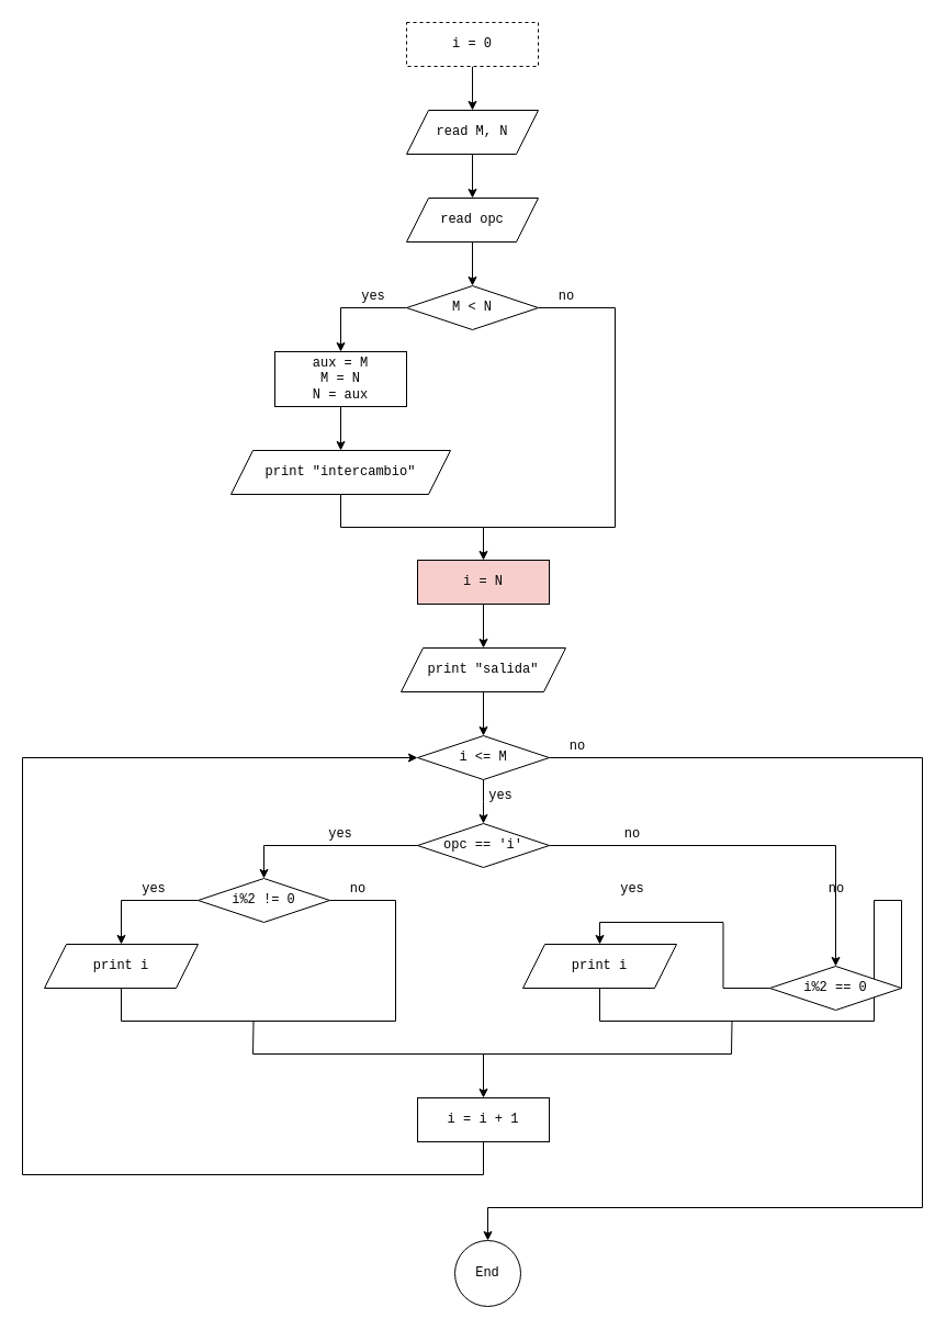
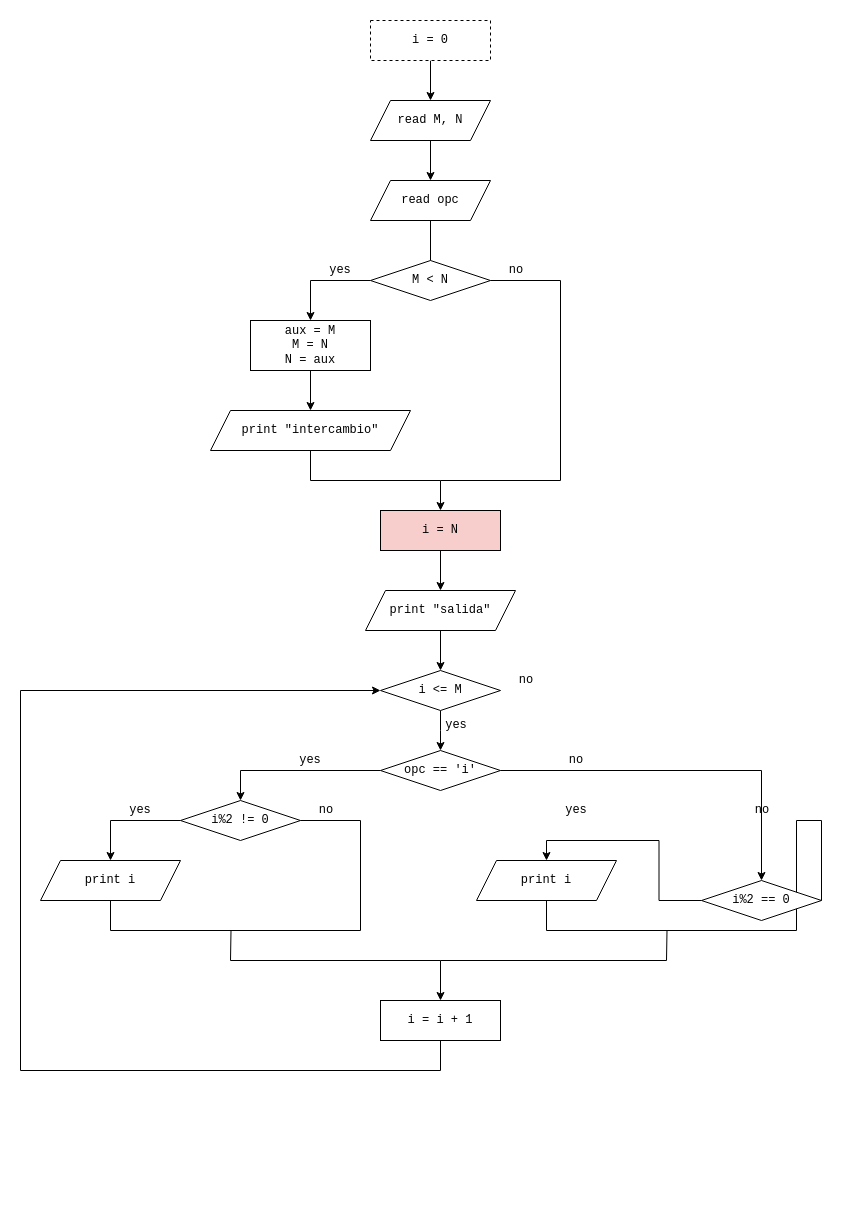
  <mxCell id="0" />
  <mxCell id="1" parent="0" />
  <mxCell id="2" style="edgeStyle=orthogonalEdgeStyle;rounded=0;orthogonalLoop=1;jettySize=auto;html=1;exitX=0.5;exitY=1;exitDx=0;exitDy=0;entryX=0.5;entryY=0;entryDx=0;entryDy=0;fontFamily=Courier New;" parent="1" source="3" target="8" edge="1"><mxGeometry relative="1" as="geometry" /></mxCell>
  <mxCell id="3" value="i = 0" style="rounded=0;whiteSpace=wrap;html=1;fontFamily=Courier New;dashed=1;" parent="1" vertex="1"><mxGeometry x="370" y="20" width="120" height="40" as="geometry" /></mxCell>
  <mxCell id="4" style="edgeStyle=orthogonalEdgeStyle;rounded=0;orthogonalLoop=1;jettySize=auto;html=1;exitX=0.5;exitY=1;exitDx=0;exitDy=0;entryX=0.5;entryY=0;entryDx=0;entryDy=0;fontFamily=Courier New;" parent="1" source="6" edge="1"><mxGeometry relative="1" as="geometry"><mxPoint x="440" y="750" as="targetPoint" /></mxGeometry></mxCell>
- <mxCell id="5" style="edgeStyle=orthogonalEdgeStyle;rounded=0;orthogonalLoop=1;jettySize=auto;html=1;exitX=1;exitY=0.5;exitDx=0;exitDy=0;entryX=0.5;entryY=0;entryDx=0;entryDy=0;endArrow=classic;endFill=1;" edge="1" parent="1" source="6" target="27"><mxGeometry relative="1" as="geometry"><Array as="points"><mxPoint x="840" y="690" /><mxPoint x="840" y="1100" /><mxPoint x="444" y="1100" /></Array></mxGeometry></mxCell>
  <mxCell id="6" value="i &amp;lt;= M" style="rhombus;whiteSpace=wrap;html=1;fontFamily=Courier New;" parent="1" vertex="1"><mxGeometry x="380" y="670" width="120" height="40" as="geometry" /></mxCell>
  <mxCell id="7" style="edgeStyle=orthogonalEdgeStyle;rounded=0;orthogonalLoop=1;jettySize=auto;html=1;exitX=0.5;exitY=1;exitDx=0;exitDy=0;entryX=0.5;entryY=0;entryDx=0;entryDy=0;endArrow=classic;endFill=1;" edge="1" parent="1" source="8" target="33"><mxGeometry relative="1" as="geometry" /></mxCell>
  <mxCell id="8" value="read M, N" style="shape=parallelogram;perimeter=parallelogramPerimeter;whiteSpace=wrap;html=1;fixedSize=1;fontFamily=Courier New;" parent="1" vertex="1"><mxGeometry x="370" y="100" width="120" height="40" as="geometry" /></mxCell>
  <mxCell id="9" value="yes" style="text;html=1;strokeColor=none;fillColor=none;align=center;verticalAlign=middle;whiteSpace=wrap;rounded=0;fontFamily=Courier New;" parent="1" vertex="1"><mxGeometry x="436" y="715" width="40" height="20" as="geometry" /></mxCell>
  <mxCell id="10" value="no" style="text;html=1;strokeColor=none;fillColor=none;align=center;verticalAlign=middle;whiteSpace=wrap;rounded=0;fontFamily=Courier New;" parent="1" vertex="1"><mxGeometry x="506" y="670" width="40" height="20" as="geometry" /></mxCell>
  <mxCell id="11" style="edgeStyle=orthogonalEdgeStyle;rounded=0;orthogonalLoop=1;jettySize=auto;html=1;exitX=0;exitY=0.5;exitDx=0;exitDy=0;endArrow=classic;endFill=1;" edge="1" parent="1" source="13" target="29"><mxGeometry relative="1" as="geometry" /></mxCell>
  <mxCell id="12" style="edgeStyle=orthogonalEdgeStyle;rounded=0;orthogonalLoop=1;jettySize=auto;html=1;exitX=1;exitY=0.5;exitDx=0;exitDy=0;endArrow=none;endFill=0;" edge="1" parent="1" source="13"><mxGeometry relative="1" as="geometry"><mxPoint x="440" y="480" as="targetPoint" /><Array as="points"><mxPoint x="560" y="280" /><mxPoint x="560" y="480" /></Array></mxGeometry></mxCell>
  <mxCell id="13" value="M &amp;lt; N" style="rhombus;whiteSpace=wrap;html=1;fontFamily=Courier New;" vertex="1" parent="1"><mxGeometry x="370" y="260" width="120" height="40" as="geometry" /></mxCell>
  <mxCell id="14" value="yes" style="text;html=1;strokeColor=none;fillColor=none;align=center;verticalAlign=middle;whiteSpace=wrap;rounded=0;fontFamily=Courier New;" vertex="1" parent="1"><mxGeometry x="320" y="260" width="40" height="20" as="geometry" /></mxCell>
  <mxCell id="15" value="no" style="text;html=1;strokeColor=none;fillColor=none;align=center;verticalAlign=middle;whiteSpace=wrap;rounded=0;fontFamily=Courier New;" vertex="1" parent="1"><mxGeometry x="496" y="260" width="40" height="20" as="geometry" /></mxCell>
  <mxCell id="16" style="edgeStyle=orthogonalEdgeStyle;rounded=0;orthogonalLoop=1;jettySize=auto;html=1;exitX=0.5;exitY=1;exitDx=0;exitDy=0;entryX=0;entryY=0.5;entryDx=0;entryDy=0;endArrow=classic;endFill=1;" edge="1" parent="1" source="17" target="6"><mxGeometry relative="1" as="geometry"><Array as="points"><mxPoint x="440" y="1070" /><mxPoint x="20" y="1070" /><mxPoint x="20" y="690" /></Array></mxGeometry></mxCell>
  <mxCell id="17" value="i = i + 1" style="rounded=0;whiteSpace=wrap;html=1;fontFamily=Courier New;" vertex="1" parent="1"><mxGeometry x="380" y="1000" width="120" height="40" as="geometry" /></mxCell>
  <mxCell id="18" style="edgeStyle=orthogonalEdgeStyle;rounded=0;orthogonalLoop=1;jettySize=auto;html=1;exitX=0.5;exitY=1;exitDx=0;exitDy=0;endArrow=classic;endFill=1;" edge="1" parent="1" source="19" target="21"><mxGeometry relative="1" as="geometry" /></mxCell>
  <mxCell id="19" value="print &quot;intercambio&quot;" style="shape=parallelogram;perimeter=parallelogramPerimeter;whiteSpace=wrap;html=1;fixedSize=1;fontFamily=Courier New;" vertex="1" parent="1"><mxGeometry x="210" y="410" width="200" height="40" as="geometry" /></mxCell>
  <mxCell id="20" style="edgeStyle=orthogonalEdgeStyle;rounded=0;orthogonalLoop=1;jettySize=auto;html=1;exitX=0.5;exitY=1;exitDx=0;exitDy=0;entryX=0.5;entryY=0;entryDx=0;entryDy=0;endArrow=classic;endFill=1;" edge="1" parent="1" source="21" target="31"><mxGeometry relative="1" as="geometry" /></mxCell>
  <mxCell id="21" value="i = N" style="rounded=0;whiteSpace=wrap;html=1;fontFamily=Courier New;fillColor=#f8cecc;" vertex="1" parent="1"><mxGeometry x="380" y="510" width="120" height="40" as="geometry" /></mxCell>
  <mxCell id="22" style="edgeStyle=orthogonalEdgeStyle;rounded=0;orthogonalLoop=1;jettySize=auto;html=1;exitX=0;exitY=0.5;exitDx=0;exitDy=0;endArrow=classic;endFill=1;" edge="1" parent="1" source="24" target="36"><mxGeometry relative="1" as="geometry"><mxPoint x="320" y="810" as="targetPoint" /></mxGeometry></mxCell>
  <mxCell id="23" style="edgeStyle=orthogonalEdgeStyle;rounded=0;orthogonalLoop=1;jettySize=auto;html=1;exitX=1;exitY=0.5;exitDx=0;exitDy=0;entryX=0.5;entryY=0;entryDx=0;entryDy=0;endArrow=classic;endFill=1;" edge="1" parent="1" source="24" target="43"><mxGeometry relative="1" as="geometry" /></mxCell>
  <mxCell id="24" value="opc == 'i'" style="rhombus;whiteSpace=wrap;html=1;fontFamily=Courier New;" vertex="1" parent="1"><mxGeometry x="380" y="750" width="120" height="40" as="geometry" /></mxCell>
  <mxCell id="25" value="no" style="text;html=1;strokeColor=none;fillColor=none;align=center;verticalAlign=middle;whiteSpace=wrap;rounded=0;fontFamily=Courier New;" vertex="1" parent="1"><mxGeometry x="556" y="750" width="40" height="20" as="geometry" /></mxCell>
  <mxCell id="26" value="yes" style="text;html=1;strokeColor=none;fillColor=none;align=center;verticalAlign=middle;whiteSpace=wrap;rounded=0;fontFamily=Courier New;" vertex="1" parent="1"><mxGeometry x="290" y="750" width="40" height="20" as="geometry" /></mxCell>
- <mxCell id="27" value="End" style="ellipse;whiteSpace=wrap;html=1;aspect=fixed;fontFamily=Courier New;" vertex="1" parent="1"><mxGeometry x="414" y="1130" width="60" height="60" as="geometry" /></mxCell>
  <mxCell id="28" style="edgeStyle=orthogonalEdgeStyle;rounded=0;orthogonalLoop=1;jettySize=auto;html=1;exitX=0.5;exitY=1;exitDx=0;exitDy=0;entryX=0.5;entryY=0;entryDx=0;entryDy=0;endArrow=classic;endFill=1;" edge="1" parent="1" source="29" target="19"><mxGeometry relative="1" as="geometry" /></mxCell>
  <mxCell id="29" value="aux = M&lt;br&gt;M = N&lt;br&gt;N = aux" style="rounded=0;whiteSpace=wrap;html=1;fontFamily=Courier New;" vertex="1" parent="1"><mxGeometry x="250" y="320" width="120" height="50" as="geometry" /></mxCell>
  <mxCell id="30" style="edgeStyle=orthogonalEdgeStyle;rounded=0;orthogonalLoop=1;jettySize=auto;html=1;exitX=0.5;exitY=1;exitDx=0;exitDy=0;endArrow=classic;endFill=1;" edge="1" parent="1" source="31" target="6"><mxGeometry relative="1" as="geometry" /></mxCell>
  <mxCell id="31" value="print &quot;salida&quot;" style="shape=parallelogram;perimeter=parallelogramPerimeter;whiteSpace=wrap;html=1;fixedSize=1;fontFamily=Courier New;" vertex="1" parent="1"><mxGeometry x="365" y="590" width="150" height="40" as="geometry" /></mxCell>
- <mxCell id="32" style="edgeStyle=orthogonalEdgeStyle;rounded=0;orthogonalLoop=1;jettySize=auto;html=1;exitX=0.5;exitY=1;exitDx=0;exitDy=0;entryX=0.5;entryY=0;entryDx=0;entryDy=0;endArrow=classic;endFill=1;" edge="1" parent="1" source="33" target="13"><mxGeometry relative="1" as="geometry" /></mxCell>
+ <mxCell id="32" style="edgeStyle=orthogonalEdgeStyle;rounded=0;orthogonalLoop=1;jettySize=auto;html=1;exitX=0.5;exitY=1;exitDx=0;exitDy=0;entryX=0.5;entryY=0;entryDx=0;entryDy=0;endArrow=none;endFill=1;" edge="1" parent="1" source="33" target="13"><mxGeometry relative="1" as="geometry" /></mxCell>
  <mxCell id="33" value="read opc" style="shape=parallelogram;perimeter=parallelogramPerimeter;whiteSpace=wrap;html=1;fixedSize=1;fontFamily=Courier New;" vertex="1" parent="1"><mxGeometry x="370" y="180" width="120" height="40" as="geometry" /></mxCell>
  <mxCell id="34" style="edgeStyle=orthogonalEdgeStyle;rounded=0;orthogonalLoop=1;jettySize=auto;html=1;exitX=0;exitY=0.5;exitDx=0;exitDy=0;entryX=0.5;entryY=0;entryDx=0;entryDy=0;endArrow=classic;endFill=1;" edge="1" parent="1" source="36" target="38"><mxGeometry relative="1" as="geometry" /></mxCell>
  <mxCell id="35" style="edgeStyle=orthogonalEdgeStyle;rounded=0;orthogonalLoop=1;jettySize=auto;html=1;exitX=1;exitY=0.5;exitDx=0;exitDy=0;endArrow=none;endFill=0;" edge="1" parent="1" source="36"><mxGeometry relative="1" as="geometry"><mxPoint x="230" y="930" as="targetPoint" /><Array as="points"><mxPoint x="360" y="820" /><mxPoint x="360" y="930" /></Array></mxGeometry></mxCell>
  <mxCell id="36" value="i%2 != 0" style="rhombus;whiteSpace=wrap;html=1;fontFamily=Courier New;" vertex="1" parent="1"><mxGeometry x="180" y="800" width="120" height="40" as="geometry" /></mxCell>
  <mxCell id="37" style="edgeStyle=orthogonalEdgeStyle;rounded=0;orthogonalLoop=1;jettySize=auto;html=1;exitX=0.5;exitY=1;exitDx=0;exitDy=0;endArrow=none;endFill=0;" edge="1" parent="1" source="38"><mxGeometry relative="1" as="geometry"><mxPoint x="230" y="960" as="targetPoint" /></mxGeometry></mxCell>
  <mxCell id="38" value="print i" style="shape=parallelogram;perimeter=parallelogramPerimeter;whiteSpace=wrap;html=1;fixedSize=1;fontFamily=Courier New;" vertex="1" parent="1"><mxGeometry x="40" y="860" width="140" height="40" as="geometry" /></mxCell>
  <mxCell id="39" value="no" style="text;html=1;strokeColor=none;fillColor=none;align=center;verticalAlign=middle;whiteSpace=wrap;rounded=0;fontFamily=Courier New;" vertex="1" parent="1"><mxGeometry x="306" y="800" width="40" height="20" as="geometry" /></mxCell>
  <mxCell id="40" value="yes" style="text;html=1;strokeColor=none;fillColor=none;align=center;verticalAlign=middle;whiteSpace=wrap;rounded=0;fontFamily=Courier New;" vertex="1" parent="1"><mxGeometry x="120" y="800" width="40" height="20" as="geometry" /></mxCell>
  <mxCell id="41" style="edgeStyle=orthogonalEdgeStyle;rounded=0;orthogonalLoop=1;jettySize=auto;html=1;exitX=0;exitY=0.5;exitDx=0;exitDy=0;entryX=0.5;entryY=0;entryDx=0;entryDy=0;endArrow=classic;endFill=1;" edge="1" parent="1" source="43" target="45"><mxGeometry relative="1" as="geometry" /></mxCell>
  <mxCell id="42" style="edgeStyle=orthogonalEdgeStyle;rounded=0;orthogonalLoop=1;jettySize=auto;html=1;exitX=1;exitY=0.5;exitDx=0;exitDy=0;endArrow=none;endFill=0;" edge="1" parent="1" source="43"><mxGeometry relative="1" as="geometry"><mxPoint x="666" y="930" as="targetPoint" /><Array as="points"><mxPoint x="796" y="820" /><mxPoint x="796" y="930" /></Array></mxGeometry></mxCell>
  <mxCell id="43" value="i%2 == 0" style="rhombus;whiteSpace=wrap;html=1;fontFamily=Courier New;" vertex="1" parent="1"><mxGeometry x="701" y="880" width="120" height="40" as="geometry" /></mxCell>
  <mxCell id="44" style="edgeStyle=orthogonalEdgeStyle;rounded=0;orthogonalLoop=1;jettySize=auto;html=1;exitX=0.5;exitY=1;exitDx=0;exitDy=0;endArrow=none;endFill=0;" edge="1" parent="1" source="45"><mxGeometry relative="1" as="geometry"><mxPoint x="666" y="960" as="targetPoint" /></mxGeometry></mxCell>
  <mxCell id="45" value="print i" style="shape=parallelogram;perimeter=parallelogramPerimeter;whiteSpace=wrap;html=1;fixedSize=1;fontFamily=Courier New;" vertex="1" parent="1"><mxGeometry x="476" y="860" width="140" height="40" as="geometry" /></mxCell>
  <mxCell id="46" value="no" style="text;html=1;strokeColor=none;fillColor=none;align=center;verticalAlign=middle;whiteSpace=wrap;rounded=0;fontFamily=Courier New;" vertex="1" parent="1"><mxGeometry x="742" y="800" width="40" height="20" as="geometry" /></mxCell>
  <mxCell id="47" value="yes" style="text;html=1;strokeColor=none;fillColor=none;align=center;verticalAlign=middle;whiteSpace=wrap;rounded=0;fontFamily=Courier New;" vertex="1" parent="1"><mxGeometry x="556" y="800" width="40" height="20" as="geometry" /></mxCell>
  <mxCell id="48" value="" style="endArrow=classic;html=1;rounded=0;entryX=0.5;entryY=0;entryDx=0;entryDy=0;" edge="1" parent="1" target="17"><mxGeometry width="50" height="50" relative="1" as="geometry"><mxPoint x="230" y="960" as="sourcePoint" /><mxPoint x="280" y="1050" as="targetPoint" /><Array as="points"><mxPoint x="440" y="960" /></Array></mxGeometry></mxCell>
  <mxCell id="49" value="" style="endArrow=none;html=1;rounded=0;" edge="1" parent="1"><mxGeometry width="50" height="50" relative="1" as="geometry"><mxPoint x="440" y="960" as="sourcePoint" /><mxPoint x="666" y="960" as="targetPoint" /></mxGeometry></mxCell>
